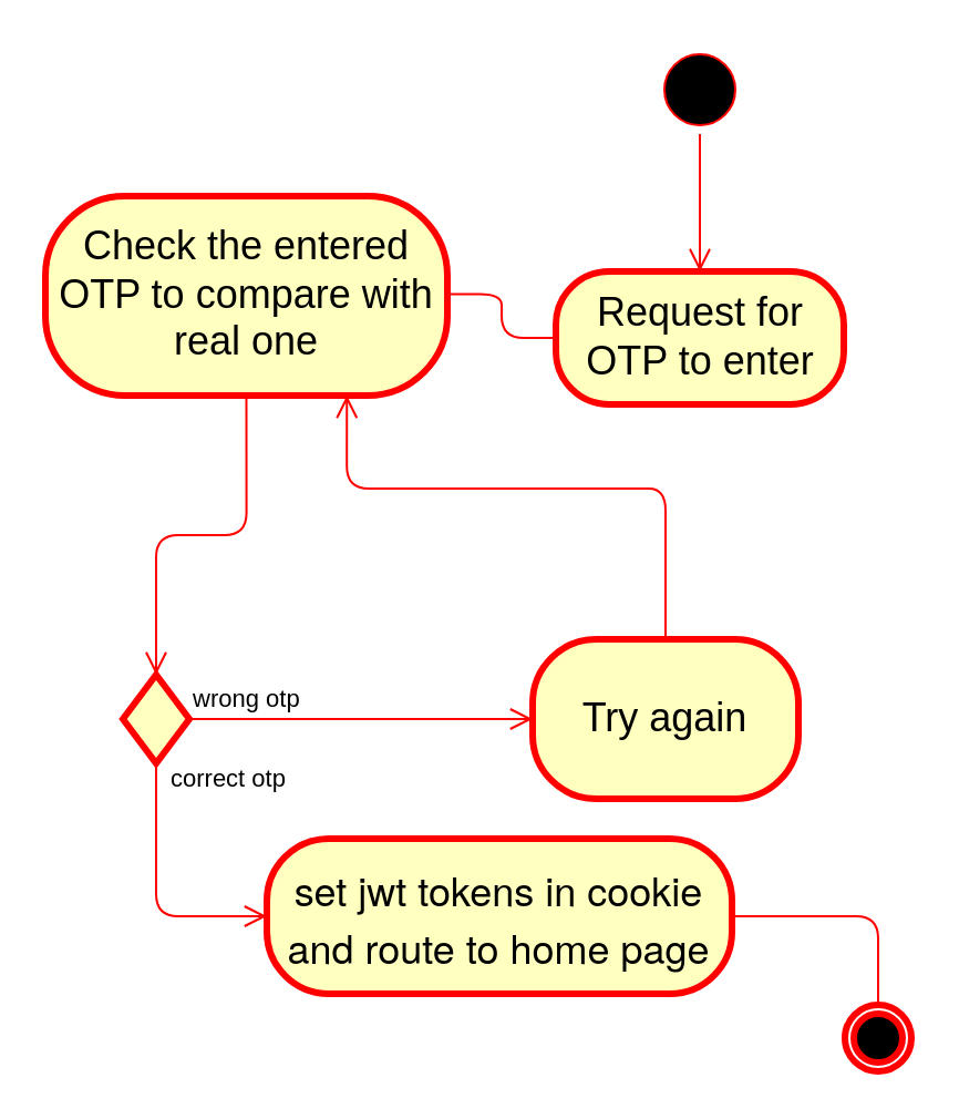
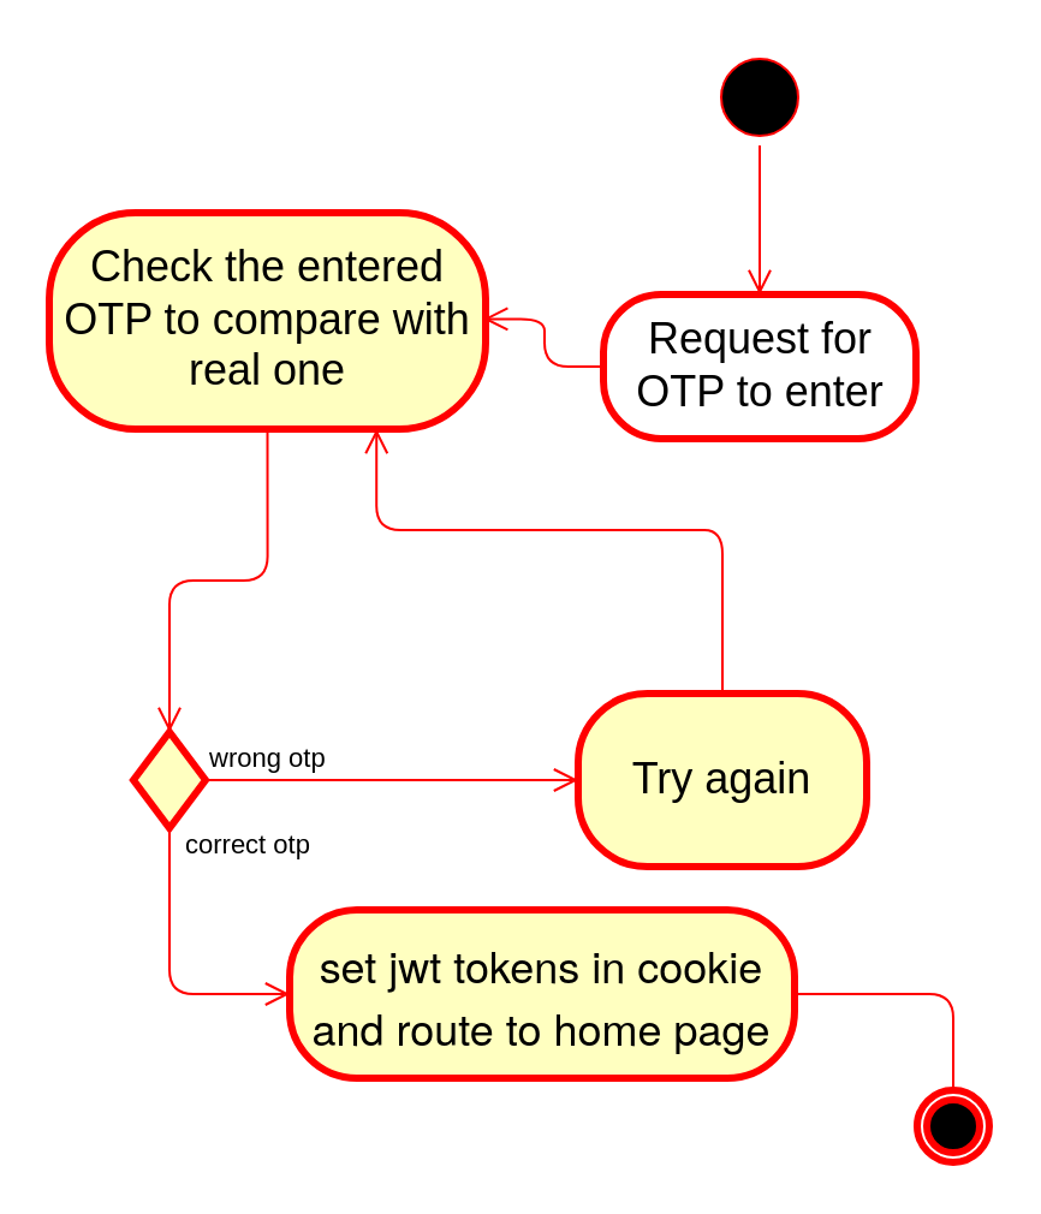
  <mxCell id="0" />
  <mxCell id="1" parent="0" />
  <mxCell id="2" value="" style="ellipse;html=1;shape=startState;fillColor=#000000;strokeColor=#ff0000;" parent="1" vertex="1"><mxGeometry x="295.5" y="20" width="40" height="40" as="geometry" /></mxCell>
  <mxCell id="3" value="" style="edgeStyle=orthogonalEdgeStyle;html=1;verticalAlign=bottom;endArrow=open;endSize=8;strokeColor=#ff0000;" parent="1" source="2" edge="1"><mxGeometry relative="1" as="geometry"><mxPoint x="315.5" y="122" as="targetPoint" /><mxPoint x="315.5" y="52" as="sourcePoint" /></mxGeometry></mxCell>
- <mxCell id="4" value="&lt;span style=&quot;font-size: 18px;&quot;&gt;Request for OTP to enter&lt;/span&gt;" style="rounded=1;whiteSpace=wrap;html=1;arcSize=40;fontColor=#000000;fillColor=#ffffc0;strokeColor=#ff0000;strokeWidth=3;" parent="1" vertex="1"><mxGeometry x="250.5" y="122" width="130" height="60" as="geometry" /></mxCell>
- <mxCell id="5" value="" style="edgeStyle=orthogonalEdgeStyle;html=1;verticalAlign=bottom;endArrow=none;endSize=8;strokeColor=#ff0000;entryX=0.995;entryY=0.491;entryDx=0;entryDy=0;entryPerimeter=0;" parent="1" source="4" target="6" edge="1"><mxGeometry relative="1" as="geometry"><mxPoint x="154.5" y="152" as="targetPoint" /><Array as="points" /></mxGeometry></mxCell>
+ <mxCell id="4" value="&lt;span style=&quot;font-size: 18px;&quot;&gt;Request for OTP to enter&lt;/span&gt;" style="rounded=1;whiteSpace=wrap;html=1;arcSize=40;fontColor=#000000;fillColor=#ffffff;strokeColor=#ff0000;strokeWidth=3;" parent="1" vertex="1"><mxGeometry x="250.5" y="122" width="130" height="60" as="geometry" /></mxCell>
+ <mxCell id="5" value="" style="edgeStyle=orthogonalEdgeStyle;html=1;verticalAlign=bottom;endArrow=open;endSize=8;strokeColor=#ff0000;entryX=0.995;entryY=0.491;entryDx=0;entryDy=0;entryPerimeter=0;" parent="1" source="4" target="6" edge="1"><mxGeometry relative="1" as="geometry"><mxPoint x="154.5" y="152" as="targetPoint" /><Array as="points" /></mxGeometry></mxCell>
  <mxCell id="6" value="Check the entered OTP to compare with real one" style="rounded=1;whiteSpace=wrap;html=1;arcSize=40;fontColor=#000000;fillColor=#ffffc0;strokeColor=#ff0000;strokeWidth=3;fontSize=18;" parent="1" vertex="1"><mxGeometry x="20" y="88" width="181.5" height="90" as="geometry" /></mxCell>
  <mxCell id="7" value="" style="edgeStyle=orthogonalEdgeStyle;html=1;verticalAlign=bottom;endArrow=open;endSize=8;strokeColor=#ff0000;fontSize=18;startArrow=none;exitX=0.5;exitY=1;exitDx=0;exitDy=0;entryX=0.5;entryY=0;entryDx=0;entryDy=0;" parent="1" source="6" target="13" edge="1"><mxGeometry relative="1" as="geometry"><mxPoint x="73.556" y="298" as="targetPoint" /><mxPoint x="205.5" y="236" as="sourcePoint" /></mxGeometry></mxCell>
  <mxCell id="8" value="Try again" style="rounded=1;whiteSpace=wrap;html=1;arcSize=40;fontColor=#000000;fillColor=#ffffc0;strokeColor=#ff0000;strokeWidth=3;fontSize=18;" parent="1" vertex="1"><mxGeometry x="240" y="288" width="120" height="72" as="geometry" /></mxCell>
  <mxCell id="9" value="" style="edgeStyle=orthogonalEdgeStyle;html=1;verticalAlign=bottom;endArrow=open;endSize=8;strokeColor=#ff0000;labelBackgroundColor=none;fontSize=18;exitX=0.5;exitY=0;exitDx=0;exitDy=0;entryX=0.75;entryY=1;entryDx=0;entryDy=0;" parent="1" source="8" target="6" edge="1"><mxGeometry relative="1" as="geometry"><mxPoint x="320.5" y="320" as="targetPoint" /><Array as="points"><mxPoint x="285" y="220" /><mxPoint x="141" y="220" /></Array></mxGeometry></mxCell>
  <mxCell id="10" value="&lt;p style=&quot;margin: 0px; font-variant-numeric: normal; font-variant-east-asian: normal; font-variant-alternates: normal; font-size-adjust: none; font-kerning: auto; font-optical-sizing: auto; font-feature-settings: normal; font-variation-settings: normal; font-variant-position: normal; font-stretch: normal; line-height: normal; font-family: &amp;quot;Helvetica Neue&amp;quot;;&quot; class=&quot;p1&quot;&gt;&lt;font style=&quot;font-size: 18px;&quot;&gt;set jwt tokens in cookie&lt;/font&gt;&lt;/p&gt;&lt;p style=&quot;margin: 0px; font-variant-numeric: normal; font-variant-east-asian: normal; font-variant-alternates: normal; font-size-adjust: none; font-kerning: auto; font-optical-sizing: auto; font-feature-settings: normal; font-variation-settings: normal; font-variant-position: normal; font-stretch: normal; line-height: normal; font-family: &amp;quot;Helvetica Neue&amp;quot;;&quot; class=&quot;p1&quot;&gt;&lt;font style=&quot;font-size: 18px;&quot;&gt;and route to home page&lt;/font&gt;&lt;/p&gt;" style="rounded=1;whiteSpace=wrap;html=1;arcSize=40;fontColor=#000000;fillColor=#ffffc0;strokeColor=#ff0000;strokeWidth=3;fontFamily=Helvetica;fontSize=18;align=center;" parent="1" vertex="1"><mxGeometry x="120" y="378" width="210" height="70" as="geometry" /></mxCell>
  <mxCell id="11" value="" style="edgeStyle=orthogonalEdgeStyle;html=1;verticalAlign=bottom;endArrow=none;endSize=8;strokeColor=#ff0000;labelBackgroundColor=none;fontFamily=Helvetica;fontSize=18;fontColor=#FFFFFF;" parent="1" source="10" target="12" edge="1"><mxGeometry relative="1" as="geometry"><mxPoint x="443" y="468" as="targetPoint" /><mxPoint x="353" y="468" as="sourcePoint" /></mxGeometry></mxCell>
  <mxCell id="12" value="" style="ellipse;html=1;shape=endState;fillColor=#000000;strokeColor=#ff0000;strokeWidth=3;fontFamily=Helvetica;fontSize=8;fontColor=#FFFFFF;" parent="1" vertex="1"><mxGeometry x="381" y="453" width="30" height="30" as="geometry" /></mxCell>
  <mxCell id="13" value="" style="rhombus;whiteSpace=wrap;html=1;fillColor=#ffffc0;strokeColor=#ff0000;strokeWidth=3;fontSize=18;" parent="1" vertex="1"><mxGeometry x="55" y="304" width="30" height="40" as="geometry" /></mxCell>
  <mxCell id="14" value="wrong otp" style="edgeStyle=orthogonalEdgeStyle;html=1;align=left;verticalAlign=bottom;endArrow=open;endSize=8;strokeColor=#ff0000;exitX=1;exitY=0.5;exitDx=0;exitDy=0;entryX=0;entryY=0.5;entryDx=0;entryDy=0;labelBackgroundColor=none;" parent="1" source="13" target="8" edge="1"><mxGeometry x="-1" relative="1" as="geometry"><mxPoint x="186.5" y="323.62" as="targetPoint" /><mxPoint x="86.5" y="323.62" as="sourcePoint" /></mxGeometry></mxCell>
  <mxCell id="15" value="correct otp" style="edgeStyle=orthogonalEdgeStyle;html=1;align=left;verticalAlign=top;endArrow=open;endSize=8;strokeColor=#ff0000;exitX=0.5;exitY=1;exitDx=0;exitDy=0;entryX=0;entryY=0.5;entryDx=0;entryDy=0;labelBackgroundColor=none;" parent="1" source="13" target="10" edge="1"><mxGeometry x="-1" y="8" relative="1" as="geometry"><mxPoint x="69.62" y="420" as="targetPoint" /><mxPoint x="69.62" y="360" as="sourcePoint" /><mxPoint x="-3" y="-6" as="offset" /></mxGeometry></mxCell>
